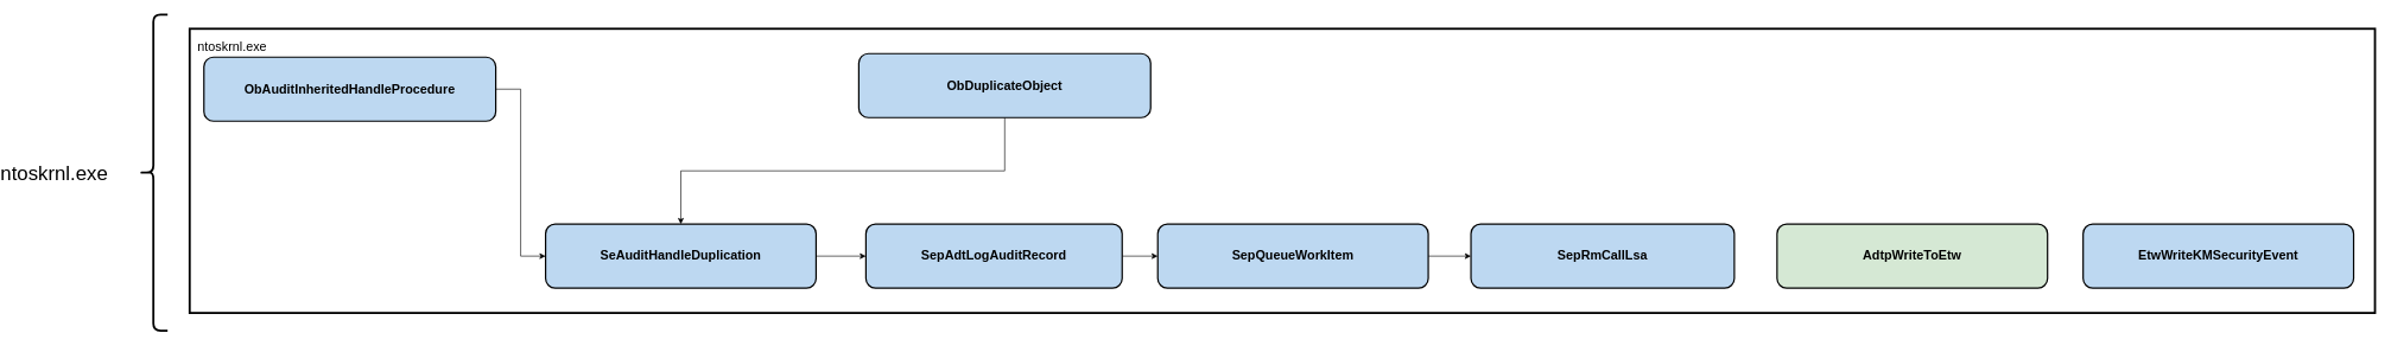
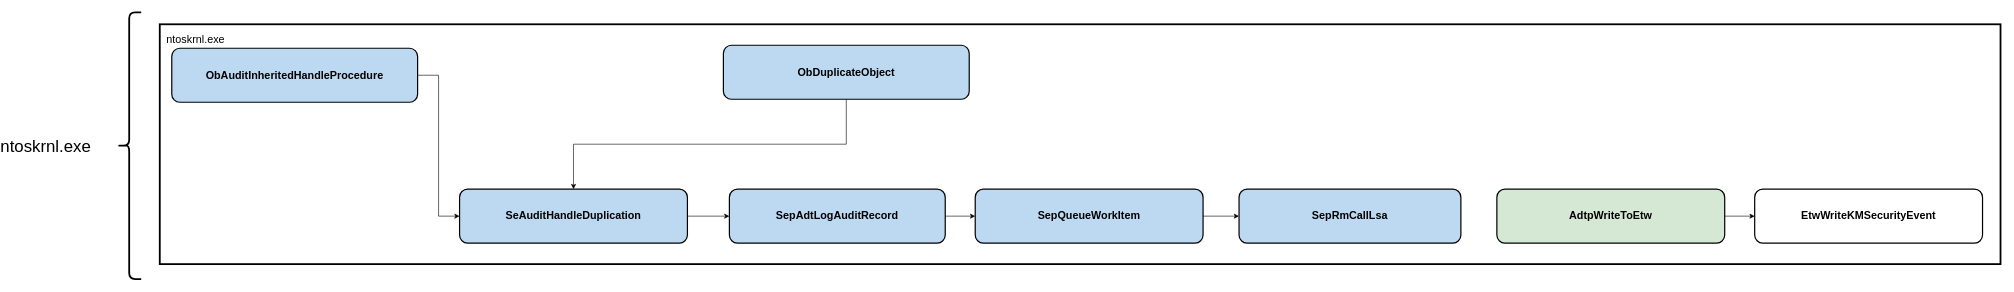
  <mxCell id="0" />
  <mxCell id="1" parent="0" />
  <mxCell id="2" value="&lt;span style=&quot;font-size: 28px;&quot;&gt;ntoskrnl.exe&lt;/span&gt;" style="text;html=1;strokeColor=none;fillColor=none;align=center;verticalAlign=middle;whiteSpace=wrap;rounded=0;" vertex="1" parent="1"><mxGeometry x="20" y="227.5" width="60" height="30" as="geometry" /></mxCell>
  <mxCell id="3" value="" style="shape=curlyBracket;whiteSpace=wrap;html=1;rounded=1;fontSize=20;strokeWidth=3;" vertex="1" parent="1"><mxGeometry x="169" y="20" width="40" height="445" as="geometry" /></mxCell>
  <mxCell id="4" value="" style="rounded=0;whiteSpace=wrap;html=1;fontSize=20;strokeWidth=3;" vertex="1" parent="1"><mxGeometry x="240" y="40" width="3070" height="400" as="geometry" /></mxCell>
  <mxCell id="5" value="&lt;b&gt;SepRmCallLsa&lt;/b&gt;" style="rounded=1;whiteSpace=wrap;html=1;fontSize=18;strokeWidth=2;fillColor=#BDD8F1;" vertex="1" parent="1"><mxGeometry x="2040" y="315" width="370" height="90" as="geometry" /></mxCell>
  <mxCell id="6" style="edgeStyle=orthogonalEdgeStyle;rounded=0;orthogonalLoop=1;jettySize=auto;html=1;entryX=0;entryY=0.5;entryDx=0;entryDy=0;" edge="1" parent="1" source="7" target="5"><mxGeometry relative="1" as="geometry" /></mxCell>
  <mxCell id="7" value="&lt;b&gt;SepQueueWorkItem&lt;/b&gt;" style="rounded=1;whiteSpace=wrap;html=1;fontSize=18;strokeWidth=2;fillColor=#BDD8F1;" vertex="1" parent="1"><mxGeometry x="1600" y="315" width="380" height="90" as="geometry" /></mxCell>
  <mxCell id="8" style="edgeStyle=orthogonalEdgeStyle;rounded=0;orthogonalLoop=1;jettySize=auto;html=1;entryX=0;entryY=0.5;entryDx=0;entryDy=0;" edge="1" parent="1" source="9" target="13"><mxGeometry relative="1" as="geometry" /></mxCell>
  <mxCell id="9" value="&lt;b&gt;SeAuditHandleDuplication&lt;/b&gt;" style="rounded=1;whiteSpace=wrap;html=1;fontSize=18;strokeWidth=2;fillColor=#BDD8F1;" vertex="1" parent="1"><mxGeometry x="740" y="315" width="380" height="90" as="geometry" /></mxCell>
  <mxCell id="10" style="edgeStyle=orthogonalEdgeStyle;rounded=0;orthogonalLoop=1;jettySize=auto;html=1;exitX=1;exitY=0.5;exitDx=0;exitDy=0;entryX=0;entryY=0.5;entryDx=0;entryDy=0;" edge="1" parent="1" source="11" target="9"><mxGeometry relative="1" as="geometry" /></mxCell>
  <mxCell id="11" value="&lt;b&gt;ObAuditInheritedHandleProcedure&lt;/b&gt;" style="rounded=1;whiteSpace=wrap;html=1;fontSize=18;strokeWidth=2;fillColor=#BDD8F1;" vertex="1" parent="1"><mxGeometry x="260" y="80" width="410" height="90" as="geometry" /></mxCell>
  <mxCell id="12" style="edgeStyle=orthogonalEdgeStyle;rounded=0;orthogonalLoop=1;jettySize=auto;html=1;entryX=0;entryY=0.5;entryDx=0;entryDy=0;" edge="1" parent="1" source="13" target="7"><mxGeometry relative="1" as="geometry" /></mxCell>
  <mxCell id="13" value="&lt;b&gt;SepAdtLogAuditRecord&lt;/b&gt;" style="rounded=1;whiteSpace=wrap;html=1;fontSize=18;strokeWidth=2;fillColor=#BDD8F1;" vertex="1" parent="1"><mxGeometry x="1190" y="315" width="360" height="90" as="geometry" /></mxCell>
+ <mxCell id="14" style="edgeStyle=orthogonalEdgeStyle;rounded=0;orthogonalLoop=1;jettySize=auto;html=1;entryX=0;entryY=0.5;entryDx=0;entryDy=0;" edge="1" parent="1" source="15" target="16"><mxGeometry relative="1" as="geometry" /></mxCell>
  <mxCell id="15" value="&lt;b&gt;AdtpWriteToEtw&lt;/b&gt;" style="rounded=1;whiteSpace=wrap;html=1;fontSize=18;strokeWidth=2;fillColor=#d5e8d4;" vertex="1" parent="1"><mxGeometry x="2470" y="315" width="380" height="90" as="geometry" /></mxCell>
- <mxCell id="16" value="&lt;b&gt;EtwWriteKMSecurityEvent&lt;/b&gt;" style="rounded=1;whiteSpace=wrap;html=1;fontSize=18;strokeWidth=2;fillColor=#BDD8F1;" vertex="1" parent="1"><mxGeometry x="2900" y="315" width="380" height="90" as="geometry" /></mxCell>
+ <mxCell id="16" value="&lt;b&gt;EtwWriteKMSecurityEvent&lt;/b&gt;" style="rounded=1;whiteSpace=wrap;html=1;fontSize=18;strokeWidth=2;fillColor=#ffffff;" vertex="1" parent="1"><mxGeometry x="2900" y="315" width="380" height="90" as="geometry" /></mxCell>
  <mxCell id="17" value="&lt;font style=&quot;font-size: 18px;&quot;&gt;ntoskrnl.exe&lt;/font&gt;" style="text;html=1;strokeColor=none;fillColor=none;align=center;verticalAlign=middle;whiteSpace=wrap;rounded=0;" vertex="1" parent="1"><mxGeometry x="270" y="50" width="60" height="30" as="geometry" /></mxCell>
  <mxCell id="18" style="edgeStyle=orthogonalEdgeStyle;rounded=0;orthogonalLoop=1;jettySize=auto;html=1;exitX=0.5;exitY=1;exitDx=0;exitDy=0;" edge="1" parent="1" source="19" target="9"><mxGeometry relative="1" as="geometry" /></mxCell>
  <mxCell id="19" value="&lt;div&gt;&lt;b&gt;ObDuplicateObject&lt;/b&gt;&lt;/div&gt;" style="rounded=1;whiteSpace=wrap;html=1;fontSize=18;strokeWidth=2;fillColor=#BDD8F1;" vertex="1" parent="1"><mxGeometry x="1180" y="75" width="410" height="90" as="geometry" /></mxCell>
